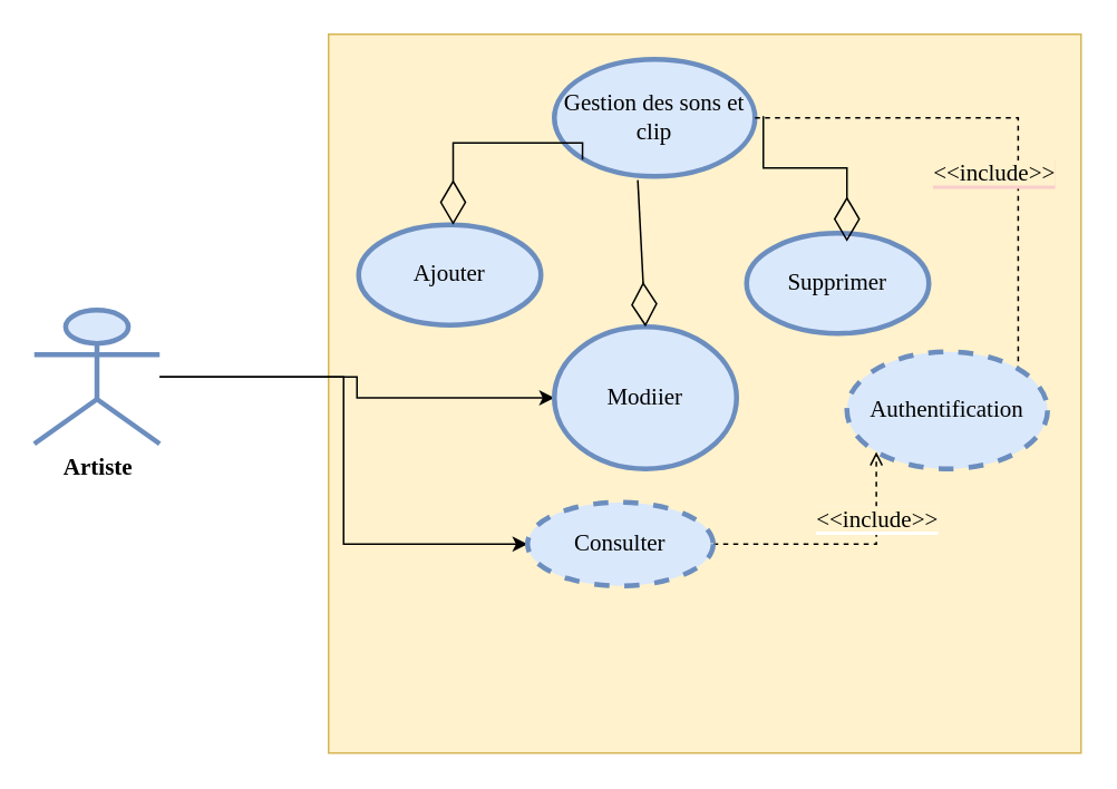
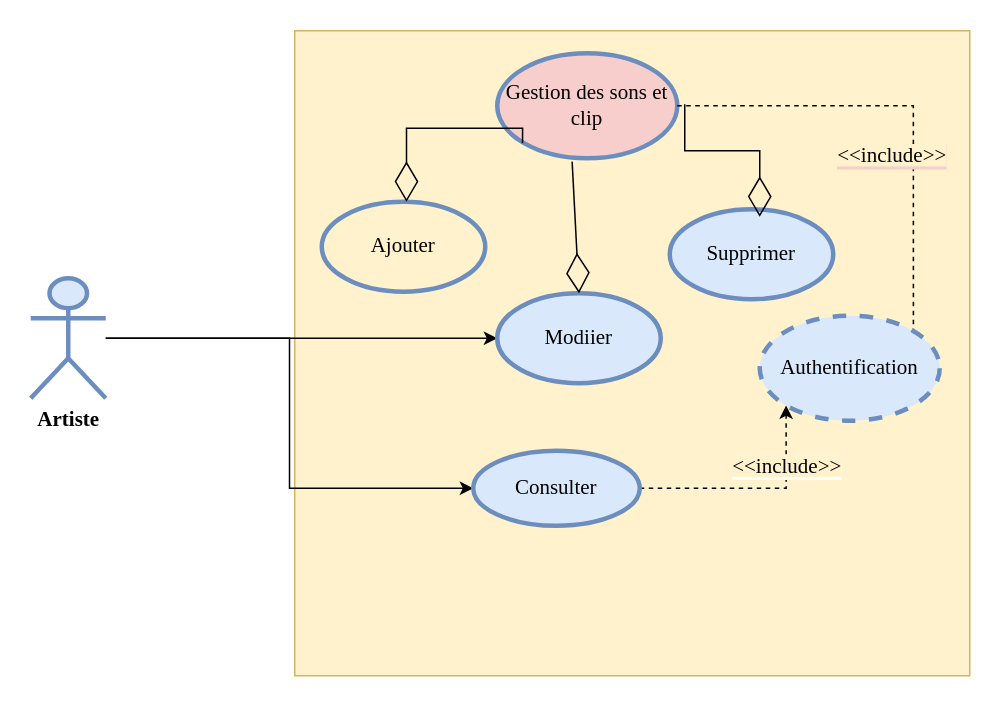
  <mxCell id="0" />
  <mxCell id="1" parent="0" />
  <mxCell id="2" value="" style="whiteSpace=wrap;html=1;fillColor=#fff2cc;strokeColor=#d6b656;" vertex="1" parent="1"><mxGeometry x="196" y="20" width="450" height="430" as="geometry" /></mxCell>
  <mxCell id="3" style="edgeStyle=orthogonalEdgeStyle;rounded=0;orthogonalLoop=1;jettySize=auto;html=1;entryX=0;entryY=0.5;entryDx=0;entryDy=0;fontFamily=Times New Roman;fontSize=14;" edge="1" parent="1" source="5" target="9"><mxGeometry relative="1" as="geometry" /></mxCell>
  <mxCell id="4" style="edgeStyle=orthogonalEdgeStyle;rounded=0;orthogonalLoop=1;jettySize=auto;html=1;fontFamily=Times New Roman;fontSize=14;" edge="1" parent="1" source="5" target="14"><mxGeometry relative="1" as="geometry" /></mxCell>
- <mxCell id="5" value="&lt;font face=&quot;Times New Roman&quot;&gt;&lt;span style=&quot;font-size: 14px;&quot;&gt;&lt;b&gt;Artiste&lt;/b&gt;&lt;/span&gt;&lt;/font&gt;" style="shape=umlActor;verticalLabelPosition=bottom;verticalAlign=top;html=1;fillColor=#dae8fc;strokeColor=#6c8ebf;strokeWidth=3;" vertex="1" parent="1"><mxGeometry x="20" y="185" width="75" height="80" as="geometry" /></mxCell>
- <mxCell id="6" value="Gestion des sons et clip" style="ellipse;whiteSpace=wrap;html=1;fontFamily=Times New Roman;fontSize=14;strokeWidth=3;fillColor=#dae8fc;strokeColor=#6c8ebf;" vertex="1" parent="1"><mxGeometry x="331" y="35" width="120" height="70" as="geometry" /></mxCell>
- <mxCell id="7" style="edgeStyle=orthogonalEdgeStyle;rounded=0;orthogonalLoop=1;jettySize=auto;html=1;exitX=1;exitY=0.5;exitDx=0;exitDy=0;entryX=0;entryY=1;entryDx=0;entryDy=0;dashed=1;fontFamily=Times New Roman;fontSize=14;endArrow=open;" edge="1" parent="1" source="9" target="12"><mxGeometry relative="1" as="geometry" /></mxCell>
+ <mxCell id="5" value="&lt;font face=&quot;Times New Roman&quot;&gt;&lt;span style=&quot;font-size: 14px;&quot;&gt;&lt;b&gt;Artiste&lt;/b&gt;&lt;/span&gt;&lt;/font&gt;" style="shape=umlActor;verticalLabelPosition=bottom;verticalAlign=top;html=1;fillColor=#dae8fc;strokeColor=#6c8ebf;strokeWidth=3;" vertex="1" parent="1"><mxGeometry x="20" y="185" width="50" height="80" as="geometry" /></mxCell>
+ <mxCell id="6" value="Gestion des sons et clip" style="ellipse;whiteSpace=wrap;html=1;fontFamily=Times New Roman;fontSize=14;strokeWidth=3;fillColor=#f8cecc;strokeColor=#6c8ebf;" vertex="1" parent="1"><mxGeometry x="331" y="35" width="120" height="70" as="geometry" /></mxCell>
+ <mxCell id="7" style="edgeStyle=orthogonalEdgeStyle;rounded=0;orthogonalLoop=1;jettySize=auto;html=1;exitX=1;exitY=0.5;exitDx=0;exitDy=0;entryX=0;entryY=1;entryDx=0;entryDy=0;dashed=1;fontFamily=Times New Roman;fontSize=14;" edge="1" parent="1" source="9" target="12"><mxGeometry relative="1" as="geometry" /></mxCell>
  <mxCell id="8" value="&lt;span style=&quot;background-color: rgb(255, 242, 204);&quot;&gt;&amp;lt;&amp;lt;include&amp;gt;&amp;gt;&lt;/span&gt;" style="edgeLabel;html=1;align=center;verticalAlign=middle;resizable=0;points=[];fontSize=14;fontFamily=Times New Roman;" vertex="1" connectable="0" parent="7"><mxGeometry x="0.463" relative="1" as="geometry"><mxPoint as="offset" /></mxGeometry></mxCell>
- <mxCell id="9" value="Consulter" style="ellipse;whiteSpace=wrap;html=1;fontFamily=Times New Roman;fontSize=14;strokeWidth=3;fillColor=#dae8fc;strokeColor=#6c8ebf;dashed=1;" vertex="1" parent="1"><mxGeometry x="315" y="300" width="111" height="50" as="geometry" /></mxCell>
+ <mxCell id="9" value="Consulter" style="ellipse;whiteSpace=wrap;html=1;fontFamily=Times New Roman;fontSize=14;strokeWidth=3;fillColor=#dae8fc;strokeColor=#6c8ebf;" vertex="1" parent="1"><mxGeometry x="315" y="300" width="111" height="50" as="geometry" /></mxCell>
  <mxCell id="10" style="edgeStyle=orthogonalEdgeStyle;rounded=0;orthogonalLoop=1;jettySize=auto;html=1;exitX=1;exitY=0.5;exitDx=0;exitDy=0;entryX=1;entryY=0;entryDx=0;entryDy=0;fontFamily=Times New Roman;fontSize=14;dashed=1;endArrow=none;" edge="1" parent="1" source="6" target="12"><mxGeometry relative="1" as="geometry"><mxPoint x="463" y="70" as="sourcePoint" /></mxGeometry></mxCell>
  <mxCell id="11" value="&lt;span style=&quot;background-color: rgb(255, 242, 204);&quot;&gt;&amp;lt;&amp;lt;include&amp;gt;&amp;gt;&lt;/span&gt;" style="edgeLabel;html=1;align=center;verticalAlign=middle;resizable=0;points=[];fontSize=14;fontFamily=Times New Roman;labelBackgroundColor=#F8CECC;" vertex="1" connectable="0" parent="10"><mxGeometry x="0.241" y="-1" relative="1" as="geometry"><mxPoint x="-14" as="offset" /></mxGeometry></mxCell>
  <mxCell id="12" value="Authentification" style="ellipse;whiteSpace=wrap;html=1;fontFamily=Times New Roman;fontSize=14;strokeWidth=3;fillColor=#dae8fc;strokeColor=#6c8ebf;dashed=1;" vertex="1" parent="1"><mxGeometry x="506" y="210" width="120" height="70" as="geometry" /></mxCell>
- <mxCell id="13" value="Ajouter" style="ellipse;whiteSpace=wrap;html=1;fontFamily=Times New Roman;fontSize=14;strokeWidth=3;fillColor=#dae8fc;strokeColor=#6c8ebf;" vertex="1" parent="1"><mxGeometry x="214" y="134" width="109" height="60" as="geometry" /></mxCell>
- <mxCell id="14" value="Modiier" style="ellipse;whiteSpace=wrap;html=1;fontFamily=Times New Roman;fontSize=14;strokeWidth=3;fillColor=#dae8fc;strokeColor=#6c8ebf;" vertex="1" parent="1"><mxGeometry x="331" y="195" width="109" height="85" as="geometry" /></mxCell>
+ <mxCell id="13" value="Ajouter" style="ellipse;whiteSpace=wrap;html=1;fontFamily=Times New Roman;fontSize=14;strokeWidth=3;fillColor=#fff2cc;strokeColor=#6c8ebf;" vertex="1" parent="1"><mxGeometry x="214" y="134" width="109" height="60" as="geometry" /></mxCell>
+ <mxCell id="14" value="Modiier" style="ellipse;whiteSpace=wrap;html=1;fontFamily=Times New Roman;fontSize=14;strokeWidth=3;fillColor=#dae8fc;strokeColor=#6c8ebf;" vertex="1" parent="1"><mxGeometry x="331" y="195" width="109" height="60" as="geometry" /></mxCell>
  <mxCell id="15" value="Supprimer" style="ellipse;whiteSpace=wrap;html=1;fontFamily=Times New Roman;fontSize=14;strokeWidth=3;fillColor=#dae8fc;strokeColor=#6c8ebf;" vertex="1" parent="1"><mxGeometry x="446" y="139" width="109" height="60" as="geometry" /></mxCell>
  <mxCell id="16" value="" style="endArrow=diamondThin;endFill=0;endSize=24;html=1;rounded=0;fontFamily=Times New Roman;fontSize=14;edgeStyle=orthogonalEdgeStyle;" edge="1" parent="1"><mxGeometry width="160" relative="1" as="geometry"><mxPoint x="456" y="69" as="sourcePoint" /><mxPoint x="506" y="144" as="targetPoint" /><Array as="points"><mxPoint x="456" y="100" /><mxPoint x="506" y="100" /></Array></mxGeometry></mxCell>
  <mxCell id="17" value="" style="endArrow=diamondThin;endFill=0;endSize=24;html=1;rounded=0;fontFamily=Times New Roman;fontSize=14;exitX=0.333;exitY=0.186;exitDx=0;exitDy=0;exitPerimeter=0;entryX=0.5;entryY=0;entryDx=0;entryDy=0;edgeStyle=orthogonalEdgeStyle;" edge="1" parent="1"><mxGeometry width="160" relative="1" as="geometry"><mxPoint x="347.85" y="94.98" as="sourcePoint" /><mxPoint x="270.5" y="134" as="targetPoint" /><Array as="points"><mxPoint x="348" y="85" /><mxPoint x="271" y="85" /></Array></mxGeometry></mxCell>
  <mxCell id="18" value="" style="endArrow=diamondThin;endFill=0;endSize=24;html=1;rounded=0;fontFamily=Times New Roman;fontSize=14;exitX=0.416;exitY=1.032;exitDx=0;exitDy=0;exitPerimeter=0;entryX=0.5;entryY=0;entryDx=0;entryDy=0;" edge="1" parent="1" source="6" target="14"><mxGeometry width="160" relative="1" as="geometry"><mxPoint x="316" y="120" as="sourcePoint" /><mxPoint x="476" y="120" as="targetPoint" /></mxGeometry></mxCell>
